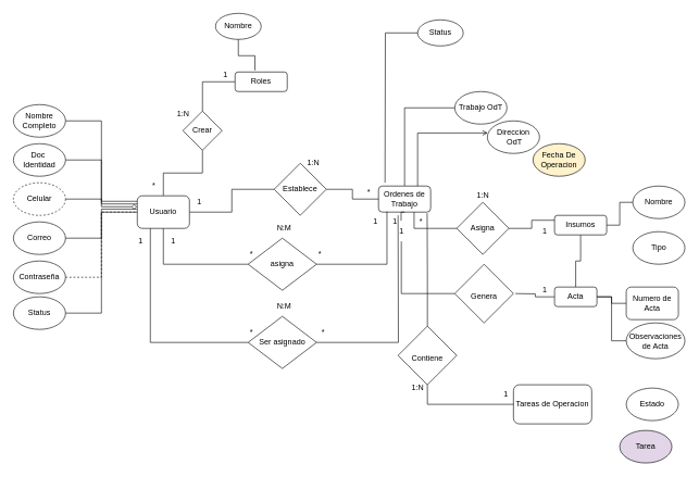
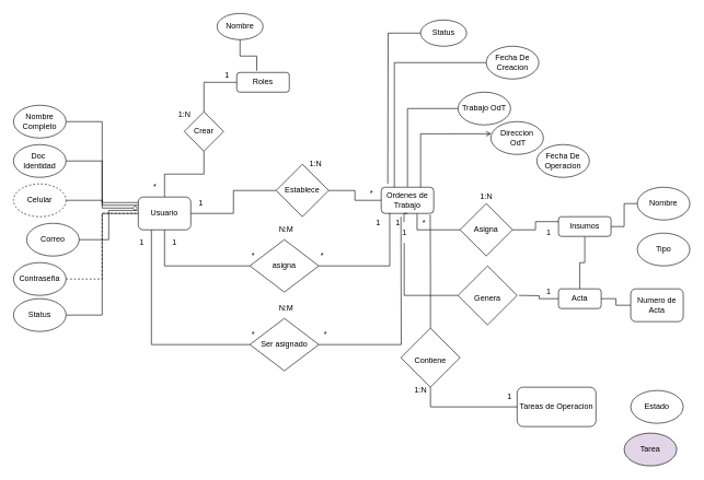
  <mxCell id="0" />
  <mxCell id="1" parent="0" />
  <mxCell id="2" style="edgeStyle=orthogonalEdgeStyle;rounded=0;orthogonalLoop=1;jettySize=auto;html=1;entryX=0.5;entryY=1;entryDx=0;entryDy=0;endArrow=none;endFill=0;" parent="1" source="4" target="30" edge="1"><mxGeometry relative="1" as="geometry" /></mxCell>
  <mxCell id="3" style="edgeStyle=orthogonalEdgeStyle;rounded=0;orthogonalLoop=1;jettySize=auto;html=1;entryX=0;entryY=0.5;entryDx=0;entryDy=0;endArrow=none;endFill=0;" parent="1" source="4" target="36" edge="1"><mxGeometry relative="1" as="geometry" /></mxCell>
  <mxCell id="4" value="Usuario" style="rounded=1;whiteSpace=wrap;html=1;" parent="1" vertex="1"><mxGeometry x="210" y="300" width="80" height="50" as="geometry" /></mxCell>
  <mxCell id="5" style="edgeStyle=orthogonalEdgeStyle;rounded=0;orthogonalLoop=1;jettySize=auto;html=1;entryX=0.5;entryY=0;entryDx=0;entryDy=0;endArrow=none;endFill=0;" parent="1" source="6" target="30" edge="1"><mxGeometry relative="1" as="geometry" /></mxCell>
  <mxCell id="6" value="Roles" style="rounded=1;whiteSpace=wrap;html=1;" parent="1" vertex="1"><mxGeometry x="360" y="110" width="80" height="30" as="geometry" /></mxCell>
  <mxCell id="7" style="edgeStyle=orthogonalEdgeStyle;rounded=0;orthogonalLoop=1;jettySize=auto;html=1;exitX=0.5;exitY=0;exitDx=0;exitDy=0;entryX=0;entryY=0.5;entryDx=0;entryDy=0;endArrow=none;endFill=0;" parent="1" source="9" target="34" edge="1"><mxGeometry relative="1" as="geometry" /></mxCell>
  <mxCell id="8" style="edgeStyle=orthogonalEdgeStyle;rounded=0;orthogonalLoop=1;jettySize=auto;html=1;entryX=0;entryY=0.5;entryDx=0;entryDy=0;exitX=0.5;exitY=1;exitDx=0;exitDy=0;endArrow=none;endFill=0;" parent="1" source="58" target="56" edge="1"><mxGeometry relative="1" as="geometry" /></mxCell>
  <mxCell id="9" value="Ordenes de Trabajo" style="rounded=1;whiteSpace=wrap;html=1;" parent="1" vertex="1"><mxGeometry x="580" y="285" width="80" height="40" as="geometry" /></mxCell>
  <mxCell id="10" style="edgeStyle=orthogonalEdgeStyle;rounded=0;orthogonalLoop=1;jettySize=auto;html=1;entryX=0;entryY=0.5;entryDx=0;entryDy=0;endArrow=none;endFill=0;" parent="1" source="12" target="49" edge="1"><mxGeometry relative="1" as="geometry" /></mxCell>
  <mxCell id="11" style="edgeStyle=orthogonalEdgeStyle;rounded=0;orthogonalLoop=1;jettySize=auto;html=1;endArrow=none;endFill=0;" parent="1" source="12" target="17" edge="1"><mxGeometry relative="1" as="geometry" /></mxCell>
  <mxCell id="12" value="Insumos" style="rounded=1;whiteSpace=wrap;html=1;" parent="1" vertex="1"><mxGeometry x="850" y="330" width="80" height="30" as="geometry" /></mxCell>
  <mxCell id="13" style="edgeStyle=orthogonalEdgeStyle;rounded=0;orthogonalLoop=1;jettySize=auto;html=1;entryX=0.5;entryY=1;entryDx=0;entryDy=0;endArrow=none;endFill=0;exitX=0;exitY=0.5;exitDx=0;exitDy=0;" parent="1" source="66" target="4" edge="1"><mxGeometry relative="1" as="geometry"><mxPoint x="320" y="470" as="sourcePoint" /></mxGeometry></mxCell>
  <mxCell id="14" style="edgeStyle=orthogonalEdgeStyle;rounded=0;orthogonalLoop=1;jettySize=auto;html=1;endArrow=none;endFill=0;" parent="1" source="17" edge="1"><mxGeometry relative="1" as="geometry"><mxPoint x="790" y="450" as="targetPoint" /></mxGeometry></mxCell>
  <mxCell id="15" style="edgeStyle=orthogonalEdgeStyle;rounded=0;orthogonalLoop=1;jettySize=auto;html=1;entryX=0;entryY=0.5;entryDx=0;entryDy=0;endArrow=none;endFill=0;" parent="1" source="17" target="62" edge="1"><mxGeometry relative="1" as="geometry" /></mxCell>
- <mxCell id="16" style="edgeStyle=orthogonalEdgeStyle;rounded=0;orthogonalLoop=1;jettySize=auto;html=1;entryX=0;entryY=0.5;entryDx=0;entryDy=0;endArrow=none;endFill=0;" parent="1" source="17" target="63" edge="1"><mxGeometry relative="1" as="geometry" /></mxCell>
  <mxCell id="17" value="Acta" style="rounded=1;whiteSpace=wrap;html=1;" parent="1" vertex="1"><mxGeometry x="850" y="440" width="65" height="30" as="geometry" /></mxCell>
  <mxCell id="18" style="edgeStyle=orthogonalEdgeStyle;rounded=0;orthogonalLoop=1;jettySize=auto;html=1;entryX=-0.002;entryY=0.168;entryDx=0;entryDy=0;endArrow=none;endFill=0;entryPerimeter=0;" parent="1" source="19" target="4" edge="1"><mxGeometry relative="1" as="geometry" /></mxCell>
  <mxCell id="19" value="Nombre Completo" style="ellipse;whiteSpace=wrap;html=1;" parent="1" vertex="1"><mxGeometry x="20" y="160" width="80" height="50" as="geometry" /></mxCell>
  <mxCell id="20" style="edgeStyle=orthogonalEdgeStyle;rounded=0;orthogonalLoop=1;jettySize=auto;html=1;endArrow=none;endFill=0;entryX=0;entryY=0.25;entryDx=0;entryDy=0;" parent="1" source="21" target="4" edge="1"><mxGeometry relative="1" as="geometry"><mxPoint x="240" y="340" as="targetPoint" /></mxGeometry></mxCell>
  <mxCell id="21" value="Doc&amp;nbsp;&lt;div&gt;Identidad&lt;/div&gt;" style="ellipse;whiteSpace=wrap;html=1;" parent="1" vertex="1"><mxGeometry x="20" y="220" width="80" height="50" as="geometry" /></mxCell>
  <mxCell id="22" style="edgeStyle=orthogonalEdgeStyle;rounded=0;orthogonalLoop=1;jettySize=auto;html=1;entryX=-0.007;entryY=0.336;entryDx=0;entryDy=0;endArrow=diamond;endFill=0;entryPerimeter=0;" parent="1" source="23" target="4" edge="1"><mxGeometry relative="1" as="geometry" /></mxCell>
  <mxCell id="23" value="Celular" style="ellipse;whiteSpace=wrap;html=1;dashed=1;" parent="1" vertex="1"><mxGeometry x="20" y="280" width="80" height="50" as="geometry" /></mxCell>
- <mxCell id="24" value="Correo" style="ellipse;whiteSpace=wrap;html=1;" parent="1" vertex="1"><mxGeometry x="20" y="340" width="80" height="50" as="geometry" /></mxCell>
+ <mxCell id="24" value="Correo" style="ellipse;whiteSpace=wrap;html=1;" parent="1" vertex="1"><mxGeometry x="40" y="340" width="80" height="50" as="geometry" /></mxCell>
  <mxCell id="25" style="edgeStyle=orthogonalEdgeStyle;rounded=0;orthogonalLoop=1;jettySize=auto;html=1;entryX=0;entryY=0.5;entryDx=0;entryDy=0;endArrow=none;endFill=0;dashed=1;" parent="1" source="26" target="4" edge="1"><mxGeometry relative="1" as="geometry" /></mxCell>
  <mxCell id="26" value="Contraseña" style="ellipse;whiteSpace=wrap;html=1;" parent="1" vertex="1"><mxGeometry x="20" y="400" width="80" height="50" as="geometry" /></mxCell>
  <mxCell id="27" style="edgeStyle=orthogonalEdgeStyle;rounded=0;orthogonalLoop=1;jettySize=auto;html=1;entryX=-0.012;entryY=0.408;entryDx=0;entryDy=0;entryPerimeter=0;endArrow=none;endFill=0;" parent="1" source="24" target="4" edge="1"><mxGeometry relative="1" as="geometry" /></mxCell>
  <mxCell id="28" value="Nombre" style="ellipse;whiteSpace=wrap;html=1;" parent="1" vertex="1"><mxGeometry x="330" y="20" width="70" height="40" as="geometry" /></mxCell>
  <mxCell id="29" style="edgeStyle=orthogonalEdgeStyle;rounded=0;orthogonalLoop=1;jettySize=auto;html=1;entryX=0.381;entryY=-0.082;entryDx=0;entryDy=0;entryPerimeter=0;endArrow=none;endFill=0;" parent="1" source="28" target="6" edge="1"><mxGeometry relative="1" as="geometry" /></mxCell>
  <mxCell id="30" value="Crear" style="rhombus;whiteSpace=wrap;html=1;" parent="1" vertex="1"><mxGeometry x="280" y="170" width="60" height="60" as="geometry" /></mxCell>
  <mxCell id="31" value="1:N" style="text;html=1;align=center;verticalAlign=middle;resizable=0;points=[];autosize=1;strokeColor=none;fillColor=none;" parent="1" vertex="1"><mxGeometry x="260" y="160" width="40" height="30" as="geometry" /></mxCell>
  <mxCell id="32" value="1" style="text;html=1;align=center;verticalAlign=middle;resizable=0;points=[];autosize=1;strokeColor=none;fillColor=none;" parent="1" vertex="1"><mxGeometry x="330" y="100" width="30" height="30" as="geometry" /></mxCell>
  <mxCell id="33" value="*" style="text;html=1;align=center;verticalAlign=middle;resizable=0;points=[];autosize=1;strokeColor=none;fillColor=none;" parent="1" vertex="1"><mxGeometry x="220" y="270" width="30" height="30" as="geometry" /></mxCell>
  <mxCell id="34" value="Trabajo OdT" style="ellipse;whiteSpace=wrap;html=1;" parent="1" vertex="1"><mxGeometry x="697" y="140" width="80" height="50" as="geometry" /></mxCell>
  <mxCell id="35" style="edgeStyle=orthogonalEdgeStyle;rounded=0;orthogonalLoop=1;jettySize=auto;html=1;entryX=0;entryY=0.5;entryDx=0;entryDy=0;endArrow=none;endFill=0;" parent="1" source="36" target="9" edge="1"><mxGeometry relative="1" as="geometry" /></mxCell>
  <mxCell id="36" value="Establece" style="rhombus;whiteSpace=wrap;html=1;" parent="1" vertex="1"><mxGeometry x="420" y="250" width="80" height="80" as="geometry" /></mxCell>
  <mxCell id="37" value="Direccion&lt;br&gt;&amp;nbsp;OdT" style="ellipse;whiteSpace=wrap;html=1;" parent="1" vertex="1"><mxGeometry x="747" y="185" width="80" height="50" as="geometry" /></mxCell>
- <mxCell id="38" value="Fecha De Operacion" style="ellipse;whiteSpace=wrap;html=1;fillColor=#fff2cc;" parent="1" vertex="1"><mxGeometry x="817" y="220" width="80" height="50" as="geometry" /></mxCell>
+ <mxCell id="38" value="Fecha De Operacion" style="ellipse;whiteSpace=wrap;html=1;" parent="1" vertex="1"><mxGeometry x="817" y="220" width="80" height="50" as="geometry" /></mxCell>
  <mxCell id="39" style="edgeStyle=orthogonalEdgeStyle;rounded=0;orthogonalLoop=1;jettySize=auto;html=1;endArrow=open;endFill=0;entryX=0.008;entryY=0.371;entryDx=0;entryDy=0;entryPerimeter=0;exitX=0.75;exitY=0;exitDx=0;exitDy=0;" parent="1" source="9" target="37" edge="1"><mxGeometry relative="1" as="geometry"><mxPoint x="690" y="240" as="sourcePoint" /><mxPoint x="750" y="205" as="targetPoint" /></mxGeometry></mxCell>
  <mxCell id="40" value="1:N" style="text;html=1;align=center;verticalAlign=middle;resizable=0;points=[];autosize=1;strokeColor=none;fillColor=none;" parent="1" vertex="1"><mxGeometry x="460" y="235" width="40" height="30" as="geometry" /></mxCell>
  <mxCell id="41" value="*" style="text;html=1;align=center;verticalAlign=middle;resizable=0;points=[];autosize=1;strokeColor=none;fillColor=none;" parent="1" vertex="1"><mxGeometry x="550" y="280" width="30" height="30" as="geometry" /></mxCell>
  <mxCell id="42" value="1" style="text;html=1;align=center;verticalAlign=middle;resizable=0;points=[];autosize=1;strokeColor=none;fillColor=none;" parent="1" vertex="1"><mxGeometry x="290" y="295" width="30" height="30" as="geometry" /></mxCell>
  <mxCell id="43" style="edgeStyle=orthogonalEdgeStyle;rounded=0;orthogonalLoop=1;jettySize=auto;html=1;endArrow=none;endFill=0;" parent="1" source="44" edge="1"><mxGeometry relative="1" as="geometry"><mxPoint x="590" y="280" as="targetPoint" /></mxGeometry></mxCell>
  <mxCell id="44" value="Status" style="ellipse;whiteSpace=wrap;html=1;" parent="1" vertex="1"><mxGeometry x="640" y="30" width="70" height="40" as="geometry" /></mxCell>
  <mxCell id="45" style="edgeStyle=orthogonalEdgeStyle;rounded=0;orthogonalLoop=1;jettySize=auto;html=1;entryX=0.162;entryY=0.979;entryDx=0;entryDy=0;entryPerimeter=0;endArrow=none;endFill=0;exitX=1;exitY=0.5;exitDx=0;exitDy=0;" parent="1" source="66" target="9" edge="1"><mxGeometry relative="1" as="geometry"><mxPoint x="540" y="520" as="sourcePoint" /></mxGeometry></mxCell>
  <mxCell id="46" style="edgeStyle=orthogonalEdgeStyle;rounded=0;orthogonalLoop=1;jettySize=auto;html=1;entryX=0;entryY=0.25;entryDx=0;entryDy=0;endArrow=none;endFill=0;" parent="1" source="47" target="12" edge="1"><mxGeometry relative="1" as="geometry" /></mxCell>
  <mxCell id="47" value="Asigna" style="rhombus;whiteSpace=wrap;html=1;spacingTop=0;" parent="1" vertex="1"><mxGeometry x="700" y="310" width="80" height="80" as="geometry" /></mxCell>
  <mxCell id="48" style="edgeStyle=orthogonalEdgeStyle;rounded=0;orthogonalLoop=1;jettySize=auto;html=1;entryX=0.683;entryY=1;entryDx=0;entryDy=0;entryPerimeter=0;endArrow=none;endFill=0;" parent="1" source="47" target="9" edge="1"><mxGeometry relative="1" as="geometry" /></mxCell>
  <mxCell id="49" value="Nombre" style="ellipse;whiteSpace=wrap;html=1;" parent="1" vertex="1"><mxGeometry x="970" y="285" width="80" height="50" as="geometry" /></mxCell>
  <mxCell id="50" value="Tipo" style="ellipse;whiteSpace=wrap;html=1;" parent="1" vertex="1"><mxGeometry x="970" y="355" width="80" height="50" as="geometry" /></mxCell>
  <mxCell id="51" value="1:N" style="text;html=1;align=center;verticalAlign=middle;resizable=0;points=[];autosize=1;strokeColor=none;fillColor=none;" parent="1" vertex="1"><mxGeometry x="720" y="285" width="40" height="30" as="geometry" /></mxCell>
  <mxCell id="52" value="1" style="text;html=1;align=center;verticalAlign=middle;resizable=0;points=[];autosize=1;strokeColor=none;fillColor=none;" parent="1" vertex="1"><mxGeometry x="820" y="340" width="30" height="30" as="geometry" /></mxCell>
  <mxCell id="53" value="*" style="text;html=1;align=center;verticalAlign=middle;resizable=0;points=[];autosize=1;strokeColor=none;fillColor=none;" parent="1" vertex="1"><mxGeometry x="630" y="325" width="30" height="30" as="geometry" /></mxCell>
  <mxCell id="54" value="1" style="text;html=1;align=center;verticalAlign=middle;resizable=0;points=[];autosize=1;strokeColor=none;fillColor=none;" parent="1" vertex="1"><mxGeometry x="250" y="355" width="30" height="30" as="geometry" /></mxCell>
  <mxCell id="55" value="1" style="text;html=1;align=center;verticalAlign=middle;resizable=0;points=[];autosize=1;strokeColor=none;fillColor=none;" parent="1" vertex="1"><mxGeometry x="560" y="325" width="30" height="30" as="geometry" /></mxCell>
  <mxCell id="56" value="Genera" style="rhombus;whiteSpace=wrap;html=1;spacingTop=7;" parent="1" vertex="1"><mxGeometry x="697" y="405" width="90" height="90" as="geometry" /></mxCell>
  <mxCell id="57" value="" style="edgeStyle=orthogonalEdgeStyle;rounded=0;orthogonalLoop=1;jettySize=auto;html=1;entryX=0.489;entryY=-0.056;entryDx=0;entryDy=0;exitX=0.5;exitY=1;exitDx=0;exitDy=0;endArrow=none;endFill=0;entryPerimeter=0;" parent="1" source="9" target="58" edge="1"><mxGeometry relative="1" as="geometry"><mxPoint x="620" y="325" as="sourcePoint" /><mxPoint x="697" y="450" as="targetPoint" /></mxGeometry></mxCell>
  <mxCell id="58" value="1" style="text;html=1;align=center;verticalAlign=middle;resizable=0;points=[];autosize=1;strokeColor=none;fillColor=none;" parent="1" vertex="1"><mxGeometry x="600" y="340" width="30" height="30" as="geometry" /></mxCell>
  <mxCell id="59" value="1" style="text;html=1;align=center;verticalAlign=middle;resizable=0;points=[];autosize=1;strokeColor=none;fillColor=none;" parent="1" vertex="1"><mxGeometry x="820" y="430" width="30" height="30" as="geometry" /></mxCell>
+ <mxCell id="60" style="edgeStyle=orthogonalEdgeStyle;rounded=0;orthogonalLoop=1;jettySize=auto;html=1;entryX=0.25;entryY=0;entryDx=0;entryDy=0;endArrow=none;endFill=0;" parent="1" source="61" target="9" edge="1"><mxGeometry relative="1" as="geometry" /></mxCell>
+ <mxCell id="61" value="Fecha De Creacion" style="ellipse;whiteSpace=wrap;html=1;" parent="1" vertex="1"><mxGeometry x="740" y="70" width="80" height="50" as="geometry" /></mxCell>
  <mxCell id="62" value="Numero de Acta" style="whiteSpace=wrap;html=1;rounded=1;" parent="1" vertex="1"><mxGeometry x="960" y="440" width="80" height="50" as="geometry" /></mxCell>
- <mxCell id="63" value="Observaciones de Acta" style="ellipse;whiteSpace=wrap;html=1;" parent="1" vertex="1"><mxGeometry x="960" y="495" width="90" height="55" as="geometry" /></mxCell>
  <mxCell id="64" style="edgeStyle=orthogonalEdgeStyle;rounded=0;orthogonalLoop=1;jettySize=auto;html=1;entryX=0;entryY=0.5;entryDx=0;entryDy=0;endArrow=none;endFill=0;" parent="1" source="65" target="4" edge="1"><mxGeometry relative="1" as="geometry" /></mxCell>
  <mxCell id="65" value="Status" style="ellipse;whiteSpace=wrap;html=1;" parent="1" vertex="1"><mxGeometry x="20" y="455" width="80" height="50" as="geometry" /></mxCell>
  <mxCell id="66" value="asigna" style="rhombus;whiteSpace=wrap;html=1;" parent="1" vertex="1"><mxGeometry x="380" y="365" width="105" height="80" as="geometry" /></mxCell>
  <mxCell id="67" value="*" style="text;html=1;align=center;verticalAlign=middle;resizable=0;points=[];autosize=1;strokeColor=none;fillColor=none;" parent="1" vertex="1"><mxGeometry x="370" y="375" width="30" height="30" as="geometry" /></mxCell>
  <mxCell id="68" value="*" style="text;html=1;align=center;verticalAlign=middle;resizable=0;points=[];autosize=1;strokeColor=none;fillColor=none;" parent="1" vertex="1"><mxGeometry x="475" y="375" width="30" height="30" as="geometry" /></mxCell>
  <mxCell id="69" value="N:M" style="text;html=1;align=center;verticalAlign=middle;resizable=0;points=[];autosize=1;strokeColor=none;fillColor=none;" parent="1" vertex="1"><mxGeometry x="410" y="335" width="50" height="30" as="geometry" /></mxCell>
  <mxCell id="70" style="edgeStyle=orthogonalEdgeStyle;rounded=0;orthogonalLoop=1;jettySize=auto;html=1;entryX=0.25;entryY=1;entryDx=0;entryDy=0;endArrow=none;endFill=0;" parent="1" source="72" target="4" edge="1"><mxGeometry relative="1" as="geometry" /></mxCell>
  <mxCell id="71" style="edgeStyle=orthogonalEdgeStyle;rounded=0;orthogonalLoop=1;jettySize=auto;html=1;endArrow=none;endFill=0;" parent="1" source="72" edge="1"><mxGeometry relative="1" as="geometry"><mxPoint x="610" y="330" as="targetPoint" /></mxGeometry></mxCell>
  <mxCell id="72" value="Ser asignado" style="rhombus;whiteSpace=wrap;html=1;" parent="1" vertex="1"><mxGeometry x="380" y="485" width="105" height="80" as="geometry" /></mxCell>
  <mxCell id="73" value="*" style="text;html=1;align=center;verticalAlign=middle;resizable=0;points=[];autosize=1;strokeColor=none;fillColor=none;" parent="1" vertex="1"><mxGeometry x="370" y="495" width="30" height="30" as="geometry" /></mxCell>
  <mxCell id="74" value="N:M" style="text;html=1;align=center;verticalAlign=middle;resizable=0;points=[];autosize=1;strokeColor=none;fillColor=none;" parent="1" vertex="1"><mxGeometry x="410" y="455" width="50" height="30" as="geometry" /></mxCell>
  <mxCell id="75" value="1" style="text;html=1;align=center;verticalAlign=middle;resizable=0;points=[];autosize=1;strokeColor=none;fillColor=none;" parent="1" vertex="1"><mxGeometry x="200" y="355" width="30" height="30" as="geometry" /></mxCell>
  <mxCell id="76" value="1" style="text;html=1;align=center;verticalAlign=middle;resizable=0;points=[];autosize=1;strokeColor=none;fillColor=none;" parent="1" vertex="1"><mxGeometry x="590" y="325" width="30" height="30" as="geometry" /></mxCell>
  <mxCell id="77" value="*" style="text;html=1;align=center;verticalAlign=middle;resizable=0;points=[];autosize=1;strokeColor=none;fillColor=none;" parent="1" vertex="1"><mxGeometry x="480" y="495" width="30" height="30" as="geometry" /></mxCell>
  <mxCell id="78" value="Estado" style="ellipse;whiteSpace=wrap;html=1;" parent="1" vertex="1"><mxGeometry x="960" y="595" width="80" height="50" as="geometry" /></mxCell>
  <mxCell id="79" value="Tareas de Operacion" style="rounded=1;whiteSpace=wrap;html=1;" parent="1" vertex="1"><mxGeometry x="787" y="590" width="120" height="60" as="geometry" /></mxCell>
  <mxCell id="80" style="edgeStyle=orthogonalEdgeStyle;rounded=0;orthogonalLoop=1;jettySize=auto;html=1;endArrow=none;endFill=0;entryX=0.5;entryY=1;entryDx=0;entryDy=0;" parent="1" source="79" target="81" edge="1"><mxGeometry relative="1" as="geometry"><mxPoint x="650" y="620" as="targetPoint" /></mxGeometry></mxCell>
  <mxCell id="81" value="Contiene" style="rhombus;whiteSpace=wrap;html=1;spacingTop=7;" parent="1" vertex="1"><mxGeometry x="610" y="500" width="90" height="90" as="geometry" /></mxCell>
  <mxCell id="82" style="edgeStyle=orthogonalEdgeStyle;rounded=0;orthogonalLoop=1;jettySize=auto;html=1;entryX=0.933;entryY=1.042;entryDx=0;entryDy=0;entryPerimeter=0;endArrow=none;endFill=0;" parent="1" source="81" target="9" edge="1"><mxGeometry relative="1" as="geometry" /></mxCell>
  <mxCell id="83" value="1" style="text;html=1;align=center;verticalAlign=middle;resizable=0;points=[];autosize=1;strokeColor=none;fillColor=none;" parent="1" vertex="1"><mxGeometry x="760" y="590" width="30" height="30" as="geometry" /></mxCell>
  <mxCell id="84" value="1:N" style="text;html=1;align=center;verticalAlign=middle;resizable=0;points=[];autosize=1;strokeColor=none;fillColor=none;" parent="1" vertex="1"><mxGeometry x="620" y="580" width="40" height="30" as="geometry" /></mxCell>
  <mxCell id="85" value="Tarea" style="ellipse;whiteSpace=wrap;html=1;fillColor=#e1d5e7;" vertex="1" parent="1"><mxGeometry x="950" y="660" width="80" height="50" as="geometry" /></mxCell>
